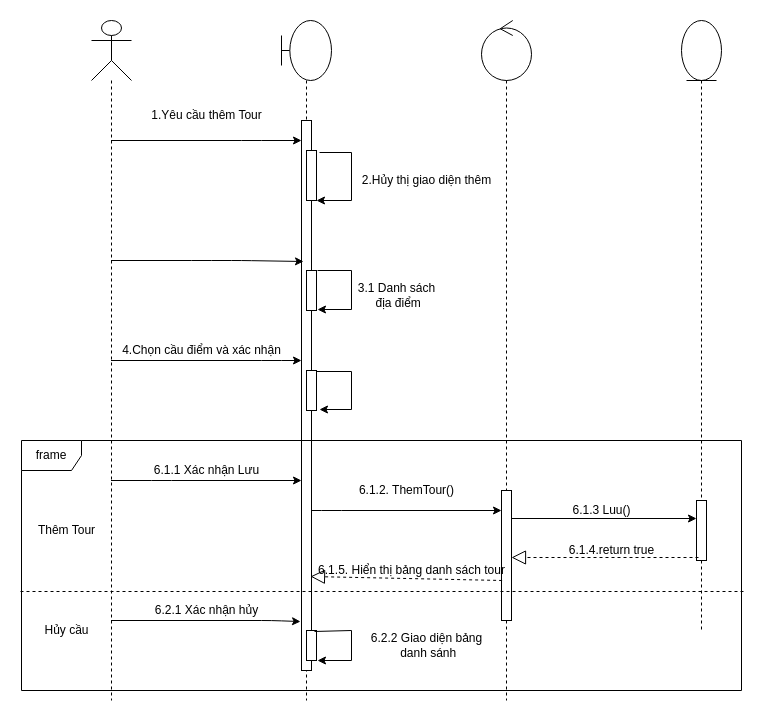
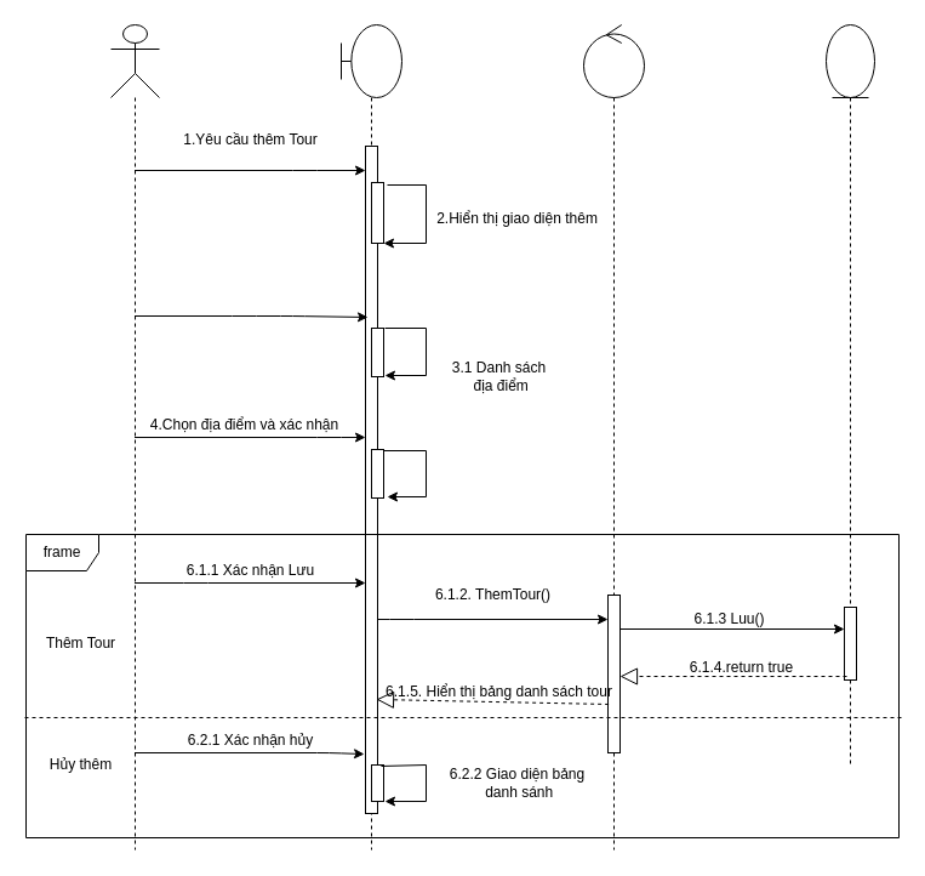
  <mxCell id="0" />
  <mxCell id="1" parent="0" />
  <mxCell id="2" value="" style="shape=umlLifeline;participant=umlActor;perimeter=lifelinePerimeter;whiteSpace=wrap;html=1;container=1;collapsible=0;recursiveResize=0;verticalAlign=top;spacingTop=36;outlineConnect=0;size=60;" vertex="1" parent="1"><mxGeometry x="91" y="20" width="40" height="680" as="geometry" /></mxCell>
  <mxCell id="3" value="" style="shape=umlLifeline;participant=umlBoundary;perimeter=lifelinePerimeter;whiteSpace=wrap;html=1;container=1;collapsible=0;recursiveResize=0;verticalAlign=top;spacingTop=36;outlineConnect=0;size=60;" vertex="1" parent="1"><mxGeometry x="281" y="20" width="50" height="680" as="geometry" /></mxCell>
  <mxCell id="4" value="" style="html=1;points=[];perimeter=orthogonalPerimeter;" vertex="1" parent="3"><mxGeometry x="20" y="100" width="10" height="550" as="geometry" /></mxCell>
  <mxCell id="5" value="" style="html=1;points=[];perimeter=orthogonalPerimeter;" vertex="1" parent="3"><mxGeometry x="25" y="130" width="10" height="50" as="geometry" /></mxCell>
  <mxCell id="6" value="" style="endArrow=classic;html=1;exitX=1.3;exitY=0.04;exitDx=0;exitDy=0;exitPerimeter=0;rounded=0;" edge="1" parent="3" source="5" target="5"><mxGeometry width="50" height="50" relative="1" as="geometry"><mxPoint x="60" y="280" as="sourcePoint" /><mxPoint x="90" y="132" as="targetPoint" /><Array as="points"><mxPoint x="70" y="132" /><mxPoint x="70" y="180" /></Array></mxGeometry></mxCell>
  <mxCell id="7" value="" style="html=1;points=[];perimeter=orthogonalPerimeter;" vertex="1" parent="3"><mxGeometry x="25" y="250" width="10" height="40" as="geometry" /></mxCell>
  <mxCell id="8" value="" style="endArrow=classic;html=1;entryX=1.1;entryY=0.975;entryDx=0;entryDy=0;entryPerimeter=0;rounded=0;" edge="1" parent="3" target="7"><mxGeometry width="50" height="50" relative="1" as="geometry"><mxPoint x="36" y="250" as="sourcePoint" /><mxPoint x="100" y="253" as="targetPoint" /><Array as="points"><mxPoint x="70" y="250" /><mxPoint x="70" y="289" /></Array></mxGeometry></mxCell>
  <mxCell id="9" value="" style="html=1;points=[];perimeter=orthogonalPerimeter;" vertex="1" parent="3"><mxGeometry x="25" y="610" width="10" height="30" as="geometry" /></mxCell>
  <mxCell id="10" value="" style="endArrow=classic;html=1;exitX=0.8;exitY=0.033;exitDx=0;exitDy=0;exitPerimeter=0;rounded=0;" edge="1" parent="3" source="9"><mxGeometry width="50" height="50" relative="1" as="geometry"><mxPoint x="60" y="660" as="sourcePoint" /><mxPoint x="36" y="640" as="targetPoint" /><Array as="points"><mxPoint x="70" y="610" /><mxPoint x="70" y="640" /></Array></mxGeometry></mxCell>
  <mxCell id="11" value="" style="shape=umlLifeline;participant=umlControl;perimeter=lifelinePerimeter;whiteSpace=wrap;html=1;container=1;collapsible=0;recursiveResize=0;verticalAlign=top;spacingTop=36;outlineConnect=0;size=60;" vertex="1" parent="1"><mxGeometry x="481" y="20" width="50" height="680" as="geometry" /></mxCell>
  <mxCell id="12" value="" style="html=1;points=[];perimeter=orthogonalPerimeter;" vertex="1" parent="11"><mxGeometry x="20" y="470" width="10" height="130" as="geometry" /></mxCell>
  <mxCell id="13" value="" style="shape=umlLifeline;participant=umlEntity;perimeter=lifelinePerimeter;whiteSpace=wrap;html=1;container=1;collapsible=0;recursiveResize=0;verticalAlign=top;spacingTop=36;outlineConnect=0;size=60;" vertex="1" parent="1"><mxGeometry x="681" y="20" width="40" height="610" as="geometry" /></mxCell>
  <mxCell id="14" value="" style="html=1;points=[];perimeter=orthogonalPerimeter;" vertex="1" parent="13"><mxGeometry x="15" y="480" width="10" height="60" as="geometry" /></mxCell>
  <mxCell id="15" value="" style="endArrow=classic;html=1;" edge="1" parent="1" source="2" target="4"><mxGeometry width="50" height="50" relative="1" as="geometry"><mxPoint x="341" y="300" as="sourcePoint" /><mxPoint x="271" y="140" as="targetPoint" /><Array as="points"><mxPoint x="251" y="140" /></Array></mxGeometry></mxCell>
  <mxCell id="16" value="1.Yêu cầu thêm Tour" style="text;html=1;align=center;verticalAlign=middle;resizable=0;points=[];autosize=1;" vertex="1" parent="1"><mxGeometry x="141" y="105" width="130" height="20" as="geometry" /></mxCell>
- <mxCell id="17" value="2.Hủy thị giao diện thêm" style="text;html=1;align=center;verticalAlign=middle;resizable=0;points=[];autosize=1;" vertex="1" parent="1"><mxGeometry x="351" y="170" width="150" height="20" as="geometry" /></mxCell>
+ <mxCell id="17" value="2.Hiển thị giao diện thêm" style="text;html=1;align=center;verticalAlign=middle;resizable=0;points=[];autosize=1;" vertex="1" parent="1"><mxGeometry x="351" y="170" width="150" height="20" as="geometry" /></mxCell>
  <mxCell id="18" value="" style="endArrow=classic;html=1;" edge="1" parent="1" source="2"><mxGeometry width="50" height="50" relative="1" as="geometry"><mxPoint x="341" y="300" as="sourcePoint" /><mxPoint x="303" y="261" as="targetPoint" /><Array as="points"><mxPoint x="201" y="260" /><mxPoint x="241" y="260" /></Array></mxGeometry></mxCell>
- <mxCell id="19" value="3.1 Danh sách&lt;br&gt;&amp;nbsp;địa điểm" style="text;html=1;align=center;verticalAlign=middle;resizable=0;points=[];autosize=1;" vertex="1" parent="1"><mxGeometry x="351" y="280" width="90" height="30" as="geometry" /></mxCell>
+ <mxCell id="19" value="3.1 Danh sách&lt;br&gt;&amp;nbsp;địa điểm" style="text;html=1;align=center;verticalAlign=middle;resizable=0;points=[];autosize=1;" vertex="1" parent="1"><mxGeometry x="366" y="295" width="90" height="30" as="geometry" /></mxCell>
  <mxCell id="20" value="" style="endArrow=classic;html=1;" edge="1" parent="1" source="2" target="4"><mxGeometry width="50" height="50" relative="1" as="geometry"><mxPoint x="341" y="380" as="sourcePoint" /><mxPoint x="391" y="330" as="targetPoint" /><Array as="points"><mxPoint x="271" y="360" /></Array></mxGeometry></mxCell>
- <mxCell id="21" value="4.Chọn cầu điểm và xác nhận" style="text;html=1;align=center;verticalAlign=middle;resizable=0;points=[];autosize=1;" vertex="1" parent="1"><mxGeometry x="116" y="340" width="170" height="20" as="geometry" /></mxCell>
+ <mxCell id="21" value="4.Chọn địa điểm và xác nhận" style="text;html=1;align=center;verticalAlign=middle;resizable=0;points=[];autosize=1;" vertex="1" parent="1"><mxGeometry x="116" y="340" width="170" height="20" as="geometry" /></mxCell>
  <mxCell id="22" value="" style="html=1;points=[];perimeter=orthogonalPerimeter;" vertex="1" parent="1"><mxGeometry x="306" y="370" width="10" height="40" as="geometry" /></mxCell>
  <mxCell id="23" value="" style="endArrow=classic;html=1;exitX=1;exitY=0.025;exitDx=0;exitDy=0;exitPerimeter=0;entryX=1.3;entryY=0.975;entryDx=0;entryDy=0;entryPerimeter=0;rounded=0;" edge="1" parent="1" source="22" target="22"><mxGeometry width="50" height="50" relative="1" as="geometry"><mxPoint x="341" y="380" as="sourcePoint" /><mxPoint x="381" y="460" as="targetPoint" /><Array as="points"><mxPoint x="351" y="371" /><mxPoint x="351" y="409" /></Array></mxGeometry></mxCell>
  <mxCell id="24" value="" style="endArrow=classic;html=1;" edge="1" parent="1" source="2" target="4"><mxGeometry width="50" height="50" relative="1" as="geometry"><mxPoint x="341" y="480" as="sourcePoint" /><mxPoint x="391" y="430" as="targetPoint" /><Array as="points"><mxPoint x="161" y="480" /></Array></mxGeometry></mxCell>
  <mxCell id="25" value="6.1.1 Xác nhận Lưu" style="text;html=1;align=center;verticalAlign=middle;resizable=0;points=[];autosize=1;" vertex="1" parent="1"><mxGeometry x="146" y="460" width="120" height="20" as="geometry" /></mxCell>
  <mxCell id="26" value="" style="endArrow=classic;html=1;" edge="1" parent="1" target="12"><mxGeometry width="50" height="50" relative="1" as="geometry"><mxPoint x="311" y="510" as="sourcePoint" /><mxPoint x="391" y="430" as="targetPoint" /><Array as="points"><mxPoint x="331" y="510" /></Array></mxGeometry></mxCell>
  <mxCell id="27" value="6.1.2. ThemTour()" style="text;html=1;align=center;verticalAlign=middle;resizable=0;points=[];autosize=1;" vertex="1" parent="1"><mxGeometry x="351" y="480" width="110" height="20" as="geometry" /></mxCell>
  <mxCell id="28" value="" style="endArrow=classic;html=1;entryX=0;entryY=0.3;entryDx=0;entryDy=0;entryPerimeter=0;" edge="1" parent="1" source="12" target="14"><mxGeometry width="50" height="50" relative="1" as="geometry"><mxPoint x="506" y="518" as="sourcePoint" /><mxPoint x="391" y="430" as="targetPoint" /></mxGeometry></mxCell>
  <mxCell id="29" value="6.1.3 Luu()" style="text;html=1;align=center;verticalAlign=middle;resizable=0;points=[];autosize=1;" vertex="1" parent="1"><mxGeometry x="566" y="500" width="70" height="20" as="geometry" /></mxCell>
  <mxCell id="30" value="" style="endArrow=block;dashed=1;endFill=0;endSize=12;html=1;exitX=0.2;exitY=0.95;exitDx=0;exitDy=0;exitPerimeter=0;" edge="1" parent="1" source="14" target="12"><mxGeometry width="160" relative="1" as="geometry"><mxPoint x="291" y="450" as="sourcePoint" /><mxPoint x="451" y="450" as="targetPoint" /></mxGeometry></mxCell>
  <mxCell id="31" value="6.1.4.return true" style="text;html=1;align=center;verticalAlign=middle;resizable=0;points=[];autosize=1;" vertex="1" parent="1"><mxGeometry x="561" y="540" width="100" height="20" as="geometry" /></mxCell>
  <mxCell id="32" value="" style="endArrow=block;dashed=1;endFill=0;endSize=12;html=1;exitX=0.953;exitY=1;exitDx=0;exitDy=0;exitPerimeter=0;" edge="1" parent="1" source="33"><mxGeometry width="160" relative="1" as="geometry"><mxPoint x="291" y="550" as="sourcePoint" /><mxPoint x="310" y="576" as="targetPoint" /></mxGeometry></mxCell>
  <mxCell id="33" value="6.1.5. Hiển thị bảng danh sách tour" style="text;html=1;align=center;verticalAlign=middle;resizable=0;points=[];autosize=1;" vertex="1" parent="1"><mxGeometry x="311" y="560" width="200" height="20" as="geometry" /></mxCell>
  <mxCell id="34" value="" style="endArrow=classic;html=1;entryX=-0.1;entryY=0.911;entryDx=0;entryDy=0;entryPerimeter=0;" edge="1" parent="1" source="2" target="4"><mxGeometry width="50" height="50" relative="1" as="geometry"><mxPoint x="341" y="580" as="sourcePoint" /><mxPoint x="391" y="530" as="targetPoint" /><Array as="points"><mxPoint x="271" y="620" /></Array></mxGeometry></mxCell>
  <mxCell id="35" value="6.2.1 Xác nhận hủy" style="text;html=1;align=center;verticalAlign=middle;resizable=0;points=[];autosize=1;" vertex="1" parent="1"><mxGeometry x="146" y="600" width="120" height="20" as="geometry" /></mxCell>
  <mxCell id="36" value="6.2.2 Giao diện bảng&lt;br&gt;&amp;nbsp;danh sánh" style="text;html=1;align=center;verticalAlign=middle;resizable=0;points=[];autosize=1;" vertex="1" parent="1"><mxGeometry x="361" y="630" width="130" height="30" as="geometry" /></mxCell>
  <mxCell id="37" value="frame" style="shape=umlFrame;whiteSpace=wrap;html=1;" vertex="1" parent="1"><mxGeometry x="21" y="440" width="720" height="250" as="geometry" /></mxCell>
  <mxCell id="38" value="" style="endArrow=none;dashed=1;html=1;entryX=1.004;entryY=0.604;entryDx=0;entryDy=0;entryPerimeter=0;" edge="1" parent="1" target="37"><mxGeometry width="50" height="50" relative="1" as="geometry"><mxPoint x="20" y="591" as="sourcePoint" /><mxPoint x="391" y="420" as="targetPoint" /></mxGeometry></mxCell>
  <mxCell id="39" value="Thêm Tour" style="text;html=1;align=center;verticalAlign=middle;resizable=0;points=[];autosize=1;" vertex="1" parent="1"><mxGeometry x="31" y="520" width="70" height="20" as="geometry" /></mxCell>
- <mxCell id="40" value="Hủy cầu" style="text;html=1;align=center;verticalAlign=middle;resizable=0;points=[];autosize=1;" vertex="1" parent="1"><mxGeometry x="31" y="620" width="70" height="20" as="geometry" /></mxCell>
+ <mxCell id="40" value="Hủy thêm" style="text;html=1;align=center;verticalAlign=middle;resizable=0;points=[];autosize=1;" vertex="1" parent="1"><mxGeometry x="31" y="620" width="70" height="20" as="geometry" /></mxCell>
